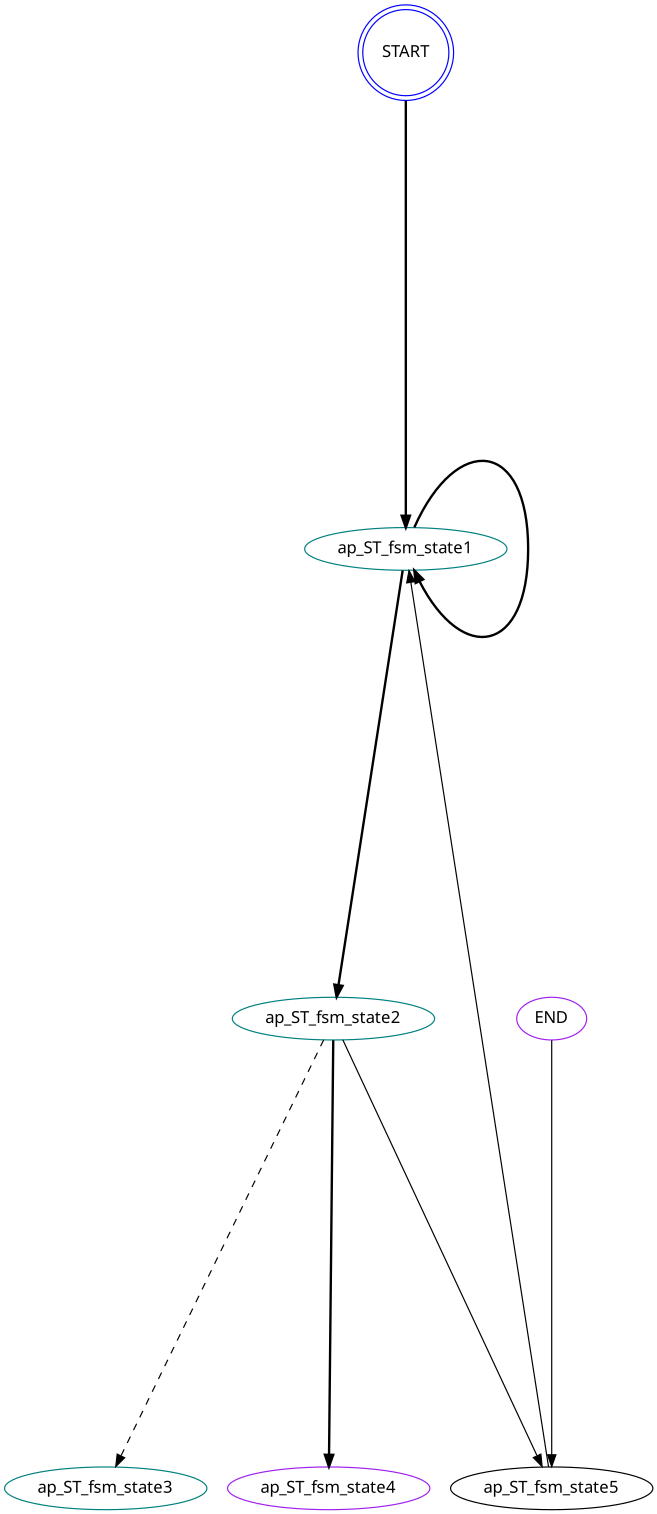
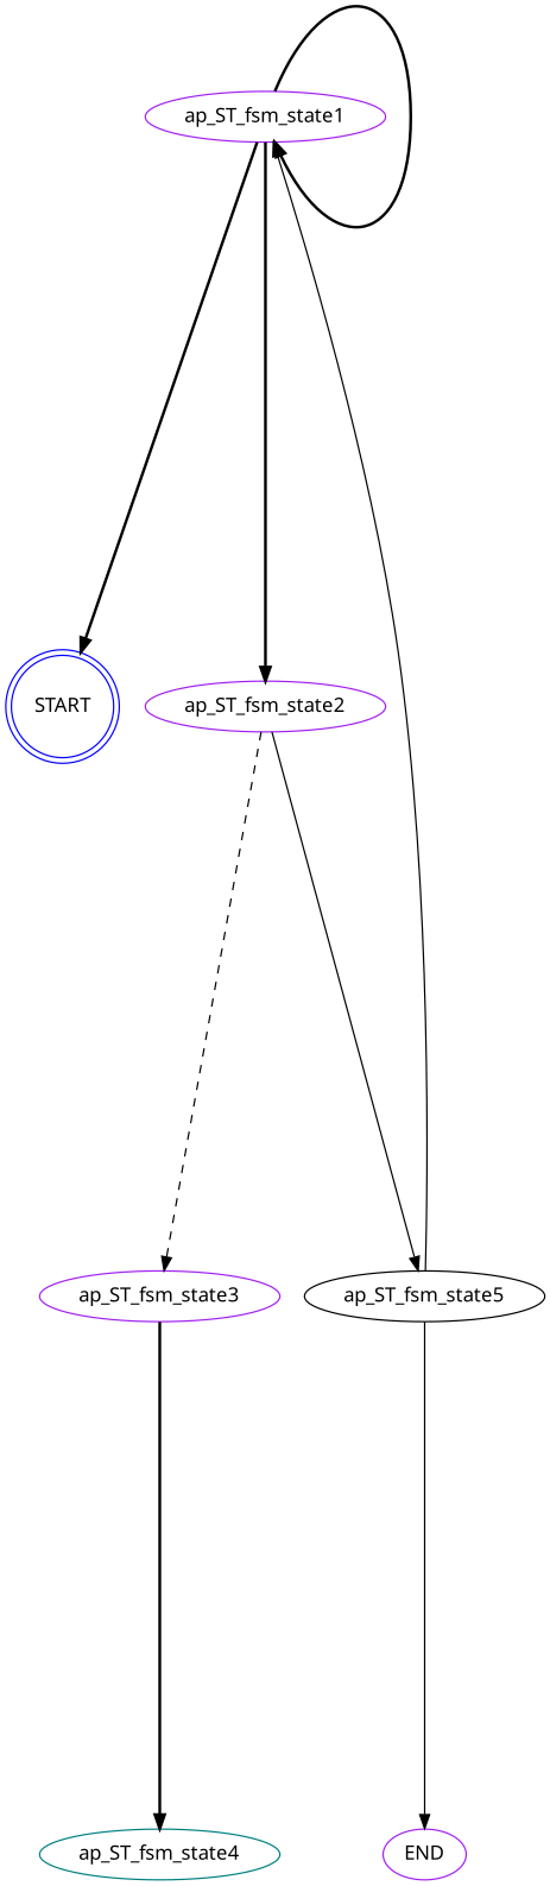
  digraph {
    fontname="Noto Sans"
    ranksep=5.0
    node [color=purple fontname="Noto Sans"]
    edge [color=black fontname="Noto Sans" style=bold]
    START [color=blue shape=doublecircle]
-   ap_ST_fsm_state1 [color=teal]
-   ap_ST_fsm_state2 [color=teal]
-   ap_ST_fsm_state3 [color=teal]
+   ap_ST_fsm_state1
+   ap_ST_fsm_state2
+   ap_ST_fsm_state3
    ap_ST_fsm_state5 [color=black]
-   ap_ST_fsm_state4
+   ap_ST_fsm_state4 [color=teal]
    END
-   START -> ap_ST_fsm_state1
+   ap_ST_fsm_state1 -> START
    ap_ST_fsm_state1 -> ap_ST_fsm_state1
    ap_ST_fsm_state1 -> ap_ST_fsm_state2
    ap_ST_fsm_state2 -> ap_ST_fsm_state3 [style=dashed]
    ap_ST_fsm_state2 -> ap_ST_fsm_state5 [style=solid]
-   ap_ST_fsm_state2 -> ap_ST_fsm_state4
+   ap_ST_fsm_state3 -> ap_ST_fsm_state4
    ap_ST_fsm_state5 -> ap_ST_fsm_state1 [style=solid]
-   END -> ap_ST_fsm_state5 [style=solid]
+   ap_ST_fsm_state5 -> END [style=solid]
  }
